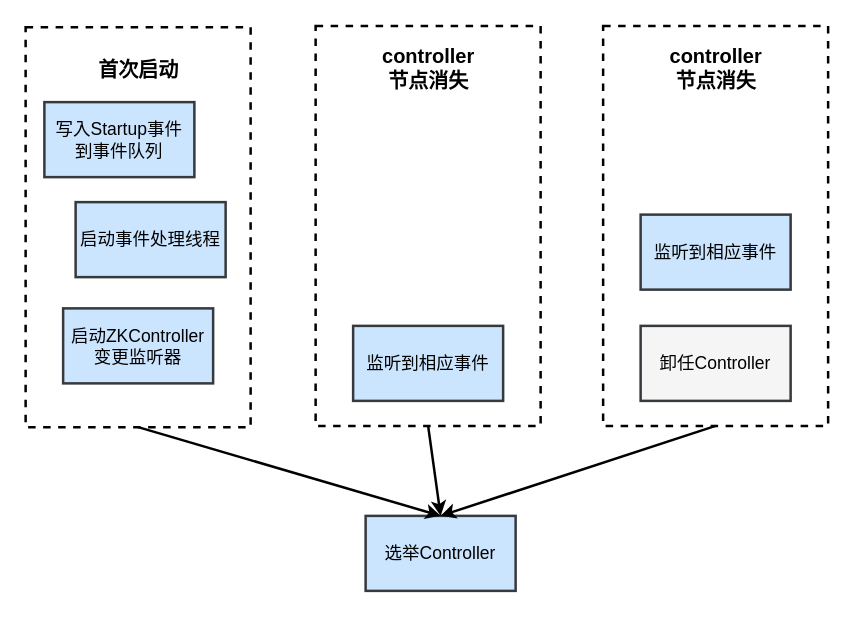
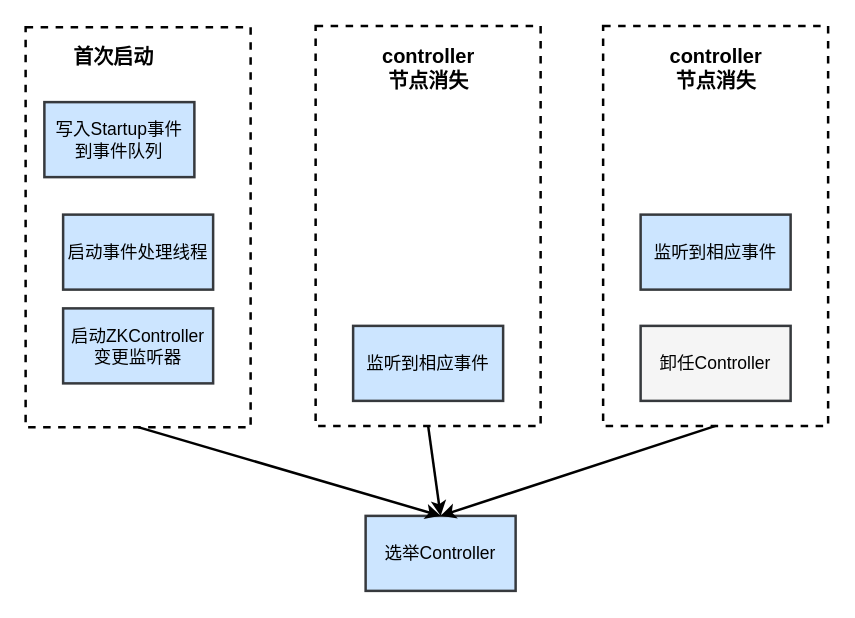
  <mxCell id="0" />
  <mxCell id="1" parent="0" />
  <mxCell id="2" value="" style="rounded=0;whiteSpace=wrap;html=1;dashed=1;strokeWidth=2;" vertex="1" parent="1"><mxGeometry x="20" y="21" width="180" height="320" as="geometry" /></mxCell>
  <mxCell id="3" value="&lt;font style=&quot;font-size: 14px;&quot;&gt;写入Startup事件&lt;br&gt;到事件队列&lt;/font&gt;" style="rounded=0;whiteSpace=wrap;html=1;fillColor=#cce5ff;strokeColor=#36393d;strokeWidth=2;" vertex="1" parent="1"><mxGeometry x="35" y="81" width="120" height="60" as="geometry" /></mxCell>
- <mxCell id="4" value="&lt;font style=&quot;font-size: 14px;&quot;&gt;启动事件处理线程&lt;/font&gt;" style="rounded=0;whiteSpace=wrap;html=1;fillColor=#cce5ff;strokeColor=#36393d;strokeWidth=2;" vertex="1" parent="1"><mxGeometry x="60" y="161" width="120" height="60" as="geometry" /></mxCell>
+ <mxCell id="4" value="&lt;font style=&quot;font-size: 14px;&quot;&gt;启动事件处理线程&lt;/font&gt;" style="rounded=0;whiteSpace=wrap;html=1;fillColor=#cce5ff;strokeColor=#36393d;strokeWidth=2;" vertex="1" parent="1"><mxGeometry x="50" y="171" width="120" height="60" as="geometry" /></mxCell>
  <mxCell id="5" value="&lt;font style=&quot;font-size: 14px;&quot;&gt;启动ZKController变更监听器&lt;/font&gt;" style="rounded=0;whiteSpace=wrap;html=1;fillColor=#cce5ff;strokeColor=#36393d;strokeWidth=2;" vertex="1" parent="1"><mxGeometry x="50" y="246" width="120" height="60" as="geometry" /></mxCell>
- <mxCell id="6" value="&lt;b&gt;&lt;font style=&quot;font-size: 16px;&quot;&gt;首次启动&lt;/font&gt;&lt;/b&gt;" style="text;html=1;align=center;verticalAlign=middle;resizable=0;points=[];autosize=1;strokeColor=none;fillColor=none;" vertex="1" parent="1"><mxGeometry x="65" y="40" width="90" height="30" as="geometry" /></mxCell>
+ <mxCell id="6" value="&lt;b&gt;&lt;font style=&quot;font-size: 16px;&quot;&gt;首次启动&lt;/font&gt;&lt;/b&gt;" style="text;html=1;align=center;verticalAlign=middle;resizable=0;points=[];autosize=1;strokeColor=none;fillColor=none;" vertex="1" parent="1"><mxGeometry x="45" y="30" width="90" height="30" as="geometry" /></mxCell>
  <mxCell id="7" value="" style="rounded=0;whiteSpace=wrap;html=1;dashed=1;strokeWidth=2;" vertex="1" parent="1"><mxGeometry x="252" y="20" width="180" height="320" as="geometry" /></mxCell>
  <mxCell id="8" value="&lt;font style=&quot;font-size: 14px;&quot;&gt;监听到相应事件&lt;/font&gt;" style="rounded=0;whiteSpace=wrap;html=1;fillColor=#cce5ff;strokeColor=#36393d;strokeWidth=2;" vertex="1" parent="1"><mxGeometry x="282" y="260" width="120" height="60" as="geometry" /></mxCell>
  <mxCell id="9" value="&lt;span style=&quot;font-size: 16px;&quot;&gt;&lt;b&gt;controller&lt;br&gt;节点消失&lt;br&gt;&lt;/b&gt;&lt;/span&gt;" style="text;html=1;align=center;verticalAlign=middle;resizable=0;points=[];autosize=1;strokeColor=none;fillColor=none;" vertex="1" parent="1"><mxGeometry x="292" y="29" width="100" height="50" as="geometry" /></mxCell>
  <mxCell id="10" value="" style="rounded=0;whiteSpace=wrap;html=1;dashed=1;strokeWidth=2;" vertex="1" parent="1"><mxGeometry x="482" y="20" width="180" height="320" as="geometry" /></mxCell>
  <mxCell id="11" value="&lt;font style=&quot;font-size: 14px;&quot;&gt;监听到相应事件&lt;/font&gt;" style="rounded=0;whiteSpace=wrap;html=1;fillColor=#cce5ff;strokeColor=#36393d;strokeWidth=2;" vertex="1" parent="1"><mxGeometry x="512" y="171" width="120" height="60" as="geometry" /></mxCell>
  <mxCell id="12" value="&lt;span style=&quot;font-size: 16px;&quot;&gt;&lt;b&gt;controller&lt;br&gt;节点消失&lt;br&gt;&lt;/b&gt;&lt;/span&gt;" style="text;html=1;align=center;verticalAlign=middle;resizable=0;points=[];autosize=1;strokeColor=none;fillColor=none;" vertex="1" parent="1"><mxGeometry x="522" y="29" width="100" height="50" as="geometry" /></mxCell>
  <mxCell id="13" value="&lt;font style=&quot;font-size: 14px;&quot;&gt;卸任Controller&lt;/font&gt;" style="rounded=0;whiteSpace=wrap;html=1;fillColor=#f5f5f5;strokeColor=#36393d;strokeWidth=2;" vertex="1" parent="1"><mxGeometry x="512" y="260" width="120" height="60" as="geometry" /></mxCell>
  <mxCell id="14" value="&lt;font style=&quot;font-size: 14px;&quot;&gt;选举Controller&lt;/font&gt;" style="rounded=0;whiteSpace=wrap;html=1;fillColor=#cce5ff;strokeColor=#36393d;strokeWidth=2;" vertex="1" parent="1"><mxGeometry x="292" y="412" width="120" height="60" as="geometry" /></mxCell>
  <mxCell id="15" value="" style="endArrow=classic;html=1;rounded=0;exitX=0.5;exitY=1;exitDx=0;exitDy=0;entryX=0.5;entryY=0;entryDx=0;entryDy=0;strokeWidth=2;" edge="1" parent="1" source="2" target="14"><mxGeometry width="50" height="50" relative="1" as="geometry"><mxPoint x="370" y="341" as="sourcePoint" /><mxPoint x="420" y="291" as="targetPoint" /></mxGeometry></mxCell>
  <mxCell id="16" value="" style="endArrow=classic;html=1;rounded=0;exitX=0.5;exitY=1;exitDx=0;exitDy=0;entryX=0.5;entryY=0;entryDx=0;entryDy=0;strokeWidth=2;" edge="1" parent="1" source="7" target="14"><mxGeometry width="50" height="50" relative="1" as="geometry"><mxPoint x="370" y="341" as="sourcePoint" /><mxPoint x="420" y="291" as="targetPoint" /></mxGeometry></mxCell>
  <mxCell id="17" value="" style="endArrow=classic;html=1;rounded=0;exitX=0.5;exitY=1;exitDx=0;exitDy=0;entryX=0.5;entryY=0;entryDx=0;entryDy=0;strokeWidth=2;" edge="1" parent="1" source="10" target="14"><mxGeometry width="50" height="50" relative="1" as="geometry"><mxPoint x="370" y="341" as="sourcePoint" /><mxPoint x="420" y="291" as="targetPoint" /></mxGeometry></mxCell>
